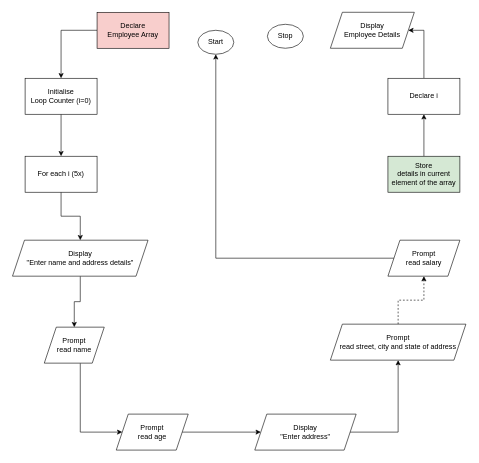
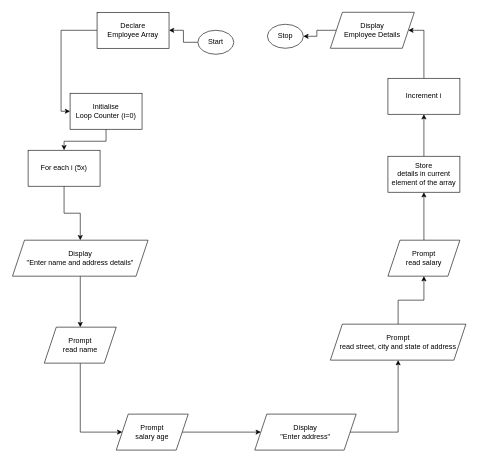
  <mxCell id="0" />
  <mxCell id="1" parent="0" />
+ <mxCell id="2" style="edgeStyle=orthogonalEdgeStyle;rounded=0;orthogonalLoop=1;jettySize=auto;html=1;entryX=1;entryY=0.5;entryDx=0;entryDy=0;" edge="1" parent="1" source="3" target="5"><mxGeometry relative="1" as="geometry" /></mxCell>
  <mxCell id="3" value="Start" style="ellipse;whiteSpace=wrap;html=1;" vertex="1" parent="1"><mxGeometry x="329" y="50" width="60" height="40" as="geometry" /></mxCell>
  <mxCell id="4" style="edgeStyle=orthogonalEdgeStyle;rounded=0;orthogonalLoop=1;jettySize=auto;html=1;" edge="1" parent="1" source="5" target="7"><mxGeometry relative="1" as="geometry"><Array as="points"><mxPoint x="101" y="50" /></Array></mxGeometry></mxCell>
- <mxCell id="5" value="Declare&lt;br&gt;Employee Array" style="rounded=0;whiteSpace=wrap;html=1;fillColor=#f8cecc;" vertex="1" parent="1"><mxGeometry x="161" y="20" width="120" height="60" as="geometry" /></mxCell>
+ <mxCell id="5" value="Declare&lt;br&gt;Employee Array" style="rounded=0;whiteSpace=wrap;html=1;" vertex="1" parent="1"><mxGeometry x="161" y="20" width="120" height="60" as="geometry" /></mxCell>
  <mxCell id="6" style="edgeStyle=orthogonalEdgeStyle;rounded=0;orthogonalLoop=1;jettySize=auto;html=1;entryX=0.5;entryY=0;entryDx=0;entryDy=0;" edge="1" parent="1" source="7" target="9"><mxGeometry relative="1" as="geometry" /></mxCell>
- <mxCell id="7" value="Initialise&lt;br&gt;Loop Counter (i=0)" style="rounded=0;whiteSpace=wrap;html=1;" vertex="1" parent="1"><mxGeometry x="41" y="130" width="120" height="60" as="geometry" /></mxCell>
+ <mxCell id="7" value="Initialise&lt;br&gt;Loop Counter (i=0)" style="rounded=0;whiteSpace=wrap;html=1;" vertex="1" parent="1"><mxGeometry x="116" y="155" width="120" height="60" as="geometry" /></mxCell>
  <mxCell id="8" style="edgeStyle=orthogonalEdgeStyle;rounded=0;orthogonalLoop=1;jettySize=auto;html=1;" edge="1" parent="1" source="9" target="11"><mxGeometry relative="1" as="geometry" /></mxCell>
- <mxCell id="9" value="For each i (5x)" style="rounded=0;whiteSpace=wrap;html=1;" vertex="1" parent="1"><mxGeometry x="41" y="260" width="120" height="60" as="geometry" /></mxCell>
+ <mxCell id="9" value="For each i (5x)" style="rounded=0;whiteSpace=wrap;html=1;" vertex="1" parent="1"><mxGeometry x="46" y="250" width="120" height="60" as="geometry" /></mxCell>
  <mxCell id="10" style="edgeStyle=orthogonalEdgeStyle;rounded=0;orthogonalLoop=1;jettySize=auto;html=1;" edge="1" parent="1" source="11" target="13"><mxGeometry relative="1" as="geometry" /></mxCell>
  <mxCell id="11" value="Display&lt;br&gt;&quot;Enter name and address details&quot;" style="shape=parallelogram;perimeter=parallelogramPerimeter;whiteSpace=wrap;html=1;fixedSize=1;" vertex="1" parent="1"><mxGeometry x="20" y="400" width="226" height="60" as="geometry" /></mxCell>
  <mxCell id="12" style="edgeStyle=orthogonalEdgeStyle;rounded=0;orthogonalLoop=1;jettySize=auto;html=1;entryX=0;entryY=0.5;entryDx=0;entryDy=0;" edge="1" parent="1" source="13" target="15"><mxGeometry relative="1" as="geometry"><Array as="points"><mxPoint x="133" y="720" /></Array></mxGeometry></mxCell>
- <mxCell id="13" value="Prompt&lt;br&gt;read name" style="shape=parallelogram;perimeter=parallelogramPerimeter;whiteSpace=wrap;html=1;fixedSize=1;" vertex="1" parent="1"><mxGeometry x="73" y="545" width="100" height="60" as="geometry" /></mxCell>
+ <mxCell id="13" value="Prompt&lt;br&gt;read name" style="shape=parallelogram;perimeter=parallelogramPerimeter;whiteSpace=wrap;html=1;fixedSize=1;" vertex="1" parent="1"><mxGeometry x="73" y="545" width="120" height="60" as="geometry" /></mxCell>
  <mxCell id="14" style="edgeStyle=orthogonalEdgeStyle;rounded=0;orthogonalLoop=1;jettySize=auto;html=1;entryX=0;entryY=0.5;entryDx=0;entryDy=0;" edge="1" parent="1" source="15" target="17"><mxGeometry relative="1" as="geometry" /></mxCell>
- <mxCell id="15" value="Prompt&lt;br&gt;read age" style="shape=parallelogram;perimeter=parallelogramPerimeter;whiteSpace=wrap;html=1;fixedSize=1;" vertex="1" parent="1"><mxGeometry x="193" y="690" width="120" height="60" as="geometry" /></mxCell>
+ <mxCell id="15" value="Prompt&lt;br&gt;salary age" style="shape=parallelogram;perimeter=parallelogramPerimeter;whiteSpace=wrap;html=1;fixedSize=1;" vertex="1" parent="1"><mxGeometry x="193" y="690" width="120" height="60" as="geometry" /></mxCell>
  <mxCell id="16" style="edgeStyle=orthogonalEdgeStyle;rounded=0;orthogonalLoop=1;jettySize=auto;html=1;" edge="1" parent="1" source="17" target="19"><mxGeometry relative="1" as="geometry"><Array as="points"><mxPoint x="663" y="720" /></Array></mxGeometry></mxCell>
  <mxCell id="17" value="Display&lt;br&gt;&quot;Enter address&quot;" style="shape=parallelogram;perimeter=parallelogramPerimeter;whiteSpace=wrap;html=1;fixedSize=1;" vertex="1" parent="1"><mxGeometry x="424" y="690" width="169" height="60" as="geometry" /></mxCell>
- <mxCell id="18" style="edgeStyle=orthogonalEdgeStyle;rounded=0;orthogonalLoop=1;jettySize=auto;html=1;entryX=0.5;entryY=1;entryDx=0;entryDy=0;dashed=1;" edge="1" parent="1" source="19" target="21"><mxGeometry relative="1" as="geometry" /></mxCell>
+ <mxCell id="18" style="edgeStyle=orthogonalEdgeStyle;rounded=0;orthogonalLoop=1;jettySize=auto;html=1;entryX=0.5;entryY=1;entryDx=0;entryDy=0;" edge="1" parent="1" source="19" target="21"><mxGeometry relative="1" as="geometry" /></mxCell>
  <mxCell id="19" value="Prompt&lt;br&gt;read street, city and state of address" style="shape=parallelogram;perimeter=parallelogramPerimeter;whiteSpace=wrap;html=1;fixedSize=1;" vertex="1" parent="1"><mxGeometry x="550" y="540" width="226" height="60" as="geometry" /></mxCell>
- <mxCell id="20" style="edgeStyle=orthogonalEdgeStyle;rounded=0;orthogonalLoop=1;jettySize=auto;html=1;" edge="1" parent="1" source="21" target="3"><mxGeometry relative="1" as="geometry" /></mxCell>
+ <mxCell id="20" style="edgeStyle=orthogonalEdgeStyle;rounded=0;orthogonalLoop=1;jettySize=auto;html=1;entryX=0.5;entryY=1;entryDx=0;entryDy=0;" edge="1" parent="1" source="21" target="23"><mxGeometry relative="1" as="geometry" /></mxCell>
  <mxCell id="21" value="Prompt&lt;br&gt;read salary" style="shape=parallelogram;perimeter=parallelogramPerimeter;whiteSpace=wrap;html=1;fixedSize=1;" vertex="1" parent="1"><mxGeometry x="646" y="400" width="120" height="60" as="geometry" /></mxCell>
  <mxCell id="22" style="edgeStyle=orthogonalEdgeStyle;rounded=0;orthogonalLoop=1;jettySize=auto;html=1;entryX=0.5;entryY=1;entryDx=0;entryDy=0;" edge="1" parent="1" source="23" target="25"><mxGeometry relative="1" as="geometry" /></mxCell>
- <mxCell id="23" value="Store&lt;br&gt;details in current element of the array" style="rounded=0;whiteSpace=wrap;html=1;fillColor=#d5e8d4;" vertex="1" parent="1"><mxGeometry x="646" y="260" width="120" height="60" as="geometry" /></mxCell>
+ <mxCell id="23" value="Store&lt;br&gt;details in current element of the array" style="rounded=0;whiteSpace=wrap;html=1;" vertex="1" parent="1"><mxGeometry x="646" y="260" width="120" height="60" as="geometry" /></mxCell>
  <mxCell id="24" style="edgeStyle=orthogonalEdgeStyle;rounded=0;orthogonalLoop=1;jettySize=auto;html=1;entryX=1;entryY=0.5;entryDx=0;entryDy=0;" edge="1" parent="1" source="25" target="27"><mxGeometry relative="1" as="geometry"><Array as="points"><mxPoint x="706" y="50" /></Array></mxGeometry></mxCell>
- <mxCell id="25" value="Declare i" style="rounded=0;whiteSpace=wrap;html=1;" vertex="1" parent="1"><mxGeometry x="646" y="130" width="120" height="60" as="geometry" /></mxCell>
+ <mxCell id="25" value="Increment i" style="rounded=0;whiteSpace=wrap;html=1;" vertex="1" parent="1"><mxGeometry x="646" y="130" width="120" height="60" as="geometry" /></mxCell>
+ <mxCell id="26" style="edgeStyle=orthogonalEdgeStyle;rounded=0;orthogonalLoop=1;jettySize=auto;html=1;entryX=1;entryY=0.5;entryDx=0;entryDy=0;" edge="1" parent="1" source="27" target="28"><mxGeometry relative="1" as="geometry" /></mxCell>
  <mxCell id="27" value="Display&lt;br&gt;Employee Details" style="shape=parallelogram;perimeter=parallelogramPerimeter;whiteSpace=wrap;html=1;fixedSize=1;" vertex="1" parent="1"><mxGeometry x="550" y="20" width="140" height="60" as="geometry" /></mxCell>
  <mxCell id="28" value="Stop" style="ellipse;whiteSpace=wrap;html=1;" vertex="1" parent="1"><mxGeometry x="445" y="40" width="60" height="40" as="geometry" /></mxCell>
